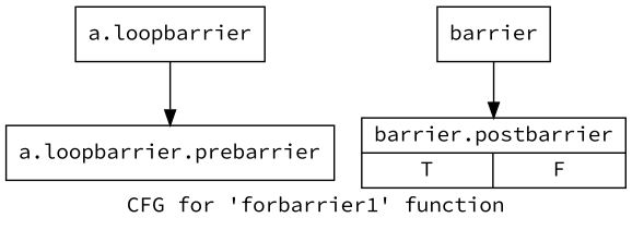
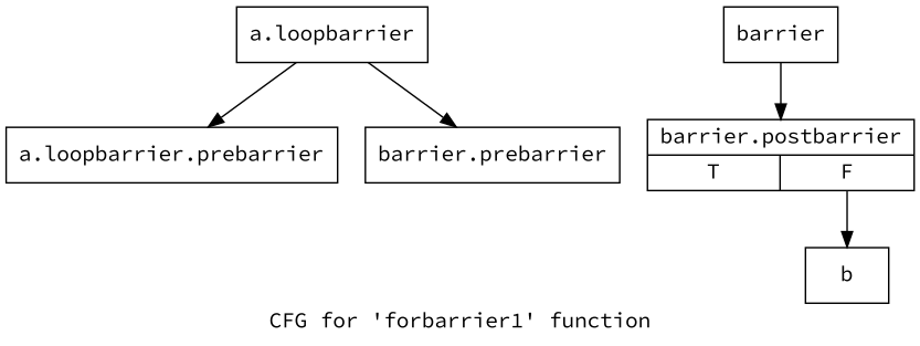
  digraph {
    fontname="Source Code Pro"
    label="CFG for 'forbarrier1' function"
    node [fontname="Source Code Pro" shape=record]
    edge [fontname="Source Code Pro"]
    n1 [label="{a.loopbarrier.prebarrier}"]
    n2 [label="{a.loopbarrier}"]
+   n3 [label="{barrier.prebarrier}"]
    n4 [label="{barrier}"]
    n5 [label="{barrier.postbarrier|{<s0>T|<s1>F}}"]
+   n6 [label="{b}"]
    n2 -> n1
+   n2 -> n3
    n4 -> n5
+   n5 -> n6 [tailport=s1]
  }
